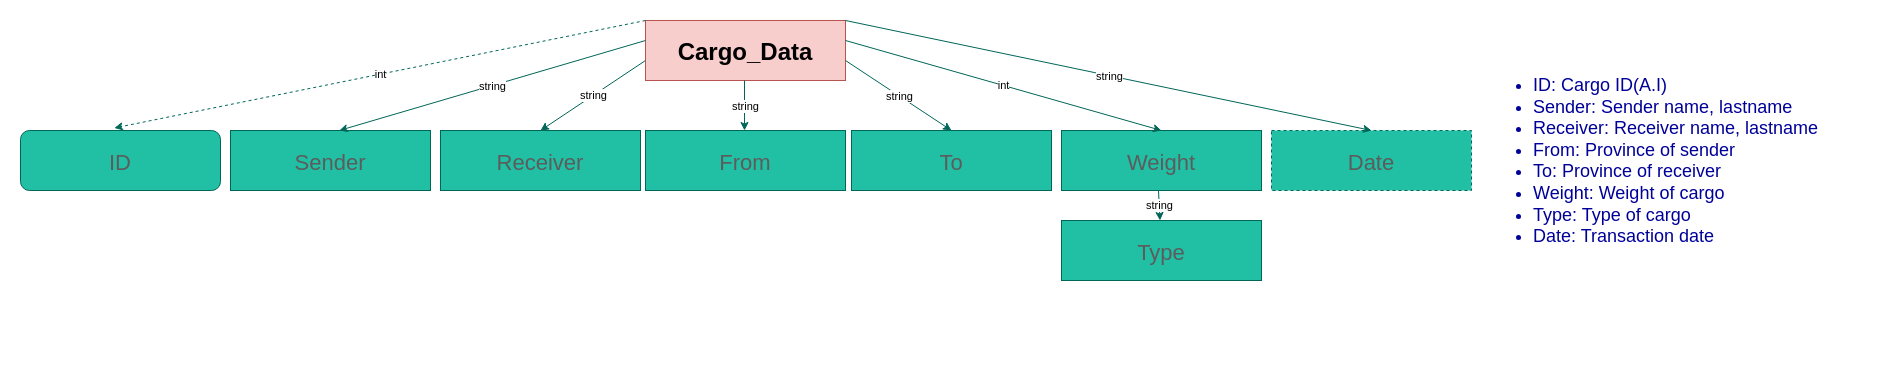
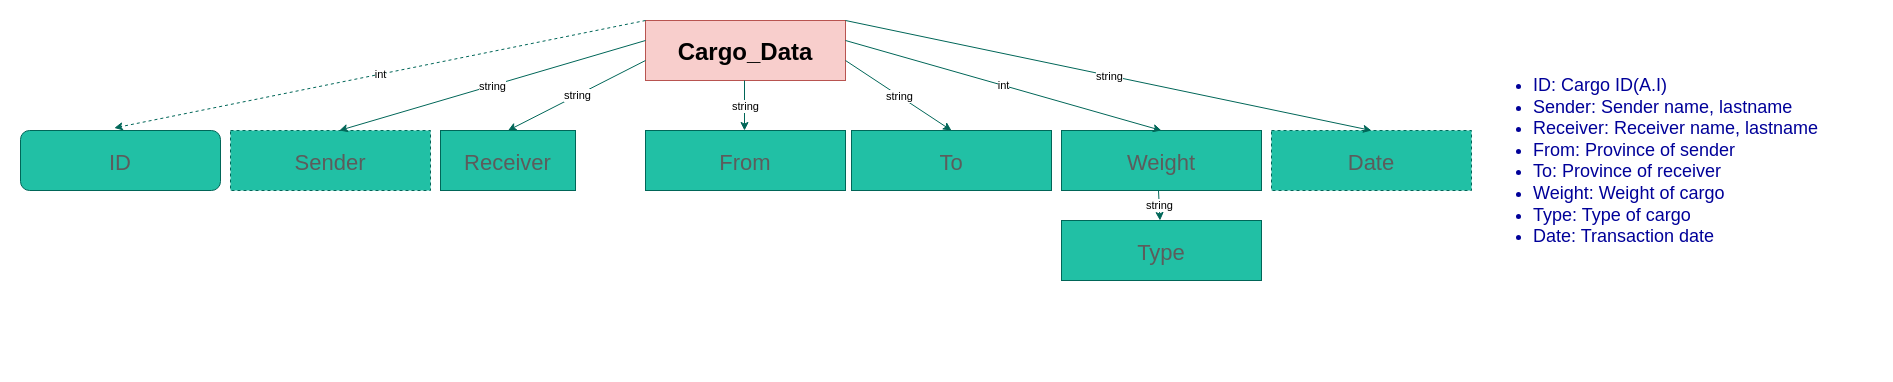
  <mxCell id="0" />
  <mxCell id="1" parent="0" />
  <mxCell id="2" value="&lt;font style=&quot;font-size: 22px&quot;&gt;ID&lt;/font&gt;" style="whiteSpace=wrap;html=1;sketch=0;strokeColor=#006658;fillColor=#21C0A5;fontFamily=Helvetica;fontSize=29;fontColor=#5C5C5C;rounded=1;" vertex="1" parent="1"><mxGeometry x="20" y="130" width="200" height="60" as="geometry" /></mxCell>
- <mxCell id="3" value="&lt;span style=&quot;font-size: 22px&quot;&gt;Sender&lt;/span&gt;" style="rounded=0;whiteSpace=wrap;html=1;sketch=0;strokeColor=#006658;fillColor=#21C0A5;fontFamily=Helvetica;fontSize=29;fontColor=#5C5C5C;" vertex="1" parent="1"><mxGeometry x="230" y="130" width="200" height="60" as="geometry" /></mxCell>
+ <mxCell id="3" value="&lt;span style=&quot;font-size: 22px&quot;&gt;Sender&lt;/span&gt;" style="rounded=0;whiteSpace=wrap;html=1;sketch=0;strokeColor=#006658;fillColor=#21C0A5;fontFamily=Helvetica;fontSize=29;fontColor=#5C5C5C;dashed=1;" vertex="1" parent="1"><mxGeometry x="230" y="130" width="200" height="60" as="geometry" /></mxCell>
  <mxCell id="4" value="&lt;span style=&quot;font-size: 22px&quot;&gt;From&lt;/span&gt;" style="rounded=0;whiteSpace=wrap;html=1;sketch=0;strokeColor=#006658;fillColor=#21C0A5;fontFamily=Helvetica;fontSize=29;fontColor=#5C5C5C;" vertex="1" parent="1"><mxGeometry x="645" y="130" width="200" height="60" as="geometry" /></mxCell>
  <mxCell id="5" value="&lt;span style=&quot;font-size: 22px&quot;&gt;To&lt;/span&gt;" style="rounded=0;whiteSpace=wrap;html=1;sketch=0;strokeColor=#006658;fillColor=#21C0A5;fontFamily=Helvetica;fontSize=29;fontColor=#5C5C5C;" vertex="1" parent="1"><mxGeometry x="851" y="130" width="200" height="60" as="geometry" /></mxCell>
  <mxCell id="6" value="&lt;span style=&quot;font-size: 22px&quot;&gt;Date&lt;/span&gt;" style="rounded=0;whiteSpace=wrap;html=1;sketch=0;strokeColor=#006658;fillColor=#21C0A5;fontFamily=Helvetica;fontSize=29;fontColor=#5C5C5C;dashed=1;" vertex="1" parent="1"><mxGeometry x="1271" y="130" width="200" height="60" as="geometry" /></mxCell>
  <mxCell id="7" value="&lt;span style=&quot;font-size: 22px&quot;&gt;Weight&lt;/span&gt;" style="rounded=0;whiteSpace=wrap;html=1;sketch=0;strokeColor=#006658;fillColor=#21C0A5;fontFamily=Helvetica;fontSize=29;fontColor=#5C5C5C;" vertex="1" parent="1"><mxGeometry x="1061" y="130" width="200" height="60" as="geometry" /></mxCell>
- <mxCell id="8" value="&lt;span style=&quot;font-size: 22px&quot;&gt;Receiver&lt;/span&gt;" style="rounded=0;whiteSpace=wrap;html=1;sketch=0;strokeColor=#006658;fillColor=#21C0A5;fontFamily=Helvetica;fontSize=29;fontColor=#5C5C5C;" vertex="1" parent="1"><mxGeometry x="440" y="130" width="200" height="60" as="geometry" /></mxCell>
+ <mxCell id="8" value="&lt;span style=&quot;font-size: 22px&quot;&gt;Receiver&lt;/span&gt;" style="rounded=0;whiteSpace=wrap;html=1;sketch=0;strokeColor=#006658;fillColor=#21C0A5;fontFamily=Helvetica;fontSize=29;fontColor=#5C5C5C;" vertex="1" parent="1"><mxGeometry x="440" y="130" width="135" height="60" as="geometry" /></mxCell>
  <mxCell id="9" value="&lt;font size=&quot;1&quot;&gt;&lt;b style=&quot;font-size: 24px&quot;&gt;Cargo_Data&lt;/b&gt;&lt;/font&gt;" style="rounded=0;whiteSpace=wrap;html=1;sketch=0;strokeColor=#b85450;fillColor=#f8cecc;fontFamily=Helvetica;fontSize=29;" vertex="1" parent="1"><mxGeometry x="645" y="20" width="200" height="60" as="geometry" /></mxCell>
  <mxCell id="10" value="" style="endArrow=classic;html=1;strokeColor=#006658;fillColor=#21C0A5;fontColor=#FFFFFF;exitX=0;exitY=0;exitDx=0;exitDy=0;entryX=0.469;entryY=-0.042;entryDx=0;entryDy=0;entryPerimeter=0;dashed=1;" edge="1" parent="1" source="9" target="2"><mxGeometry relative="1" as="geometry"><mxPoint x="111" y="90" as="sourcePoint" /><mxPoint x="111" y="90" as="targetPoint" /></mxGeometry></mxCell>
  <mxCell id="11" value="int" style="edgeLabel;resizable=0;html=1;align=center;verticalAlign=middle;" connectable="0" vertex="1" parent="10"><mxGeometry relative="1" as="geometry" /></mxCell>
  <mxCell id="12" value="" style="endArrow=classic;html=1;strokeColor=#006658;fillColor=#21C0A5;fontColor=#FFFFFF;exitX=0;exitY=0;exitDx=0;exitDy=0;entryX=0.544;entryY=0;entryDx=0;entryDy=0;entryPerimeter=0;" edge="1" parent="1" target="3"><mxGeometry relative="1" as="geometry"><mxPoint x="645" y="40" as="sourcePoint" /><mxPoint x="113.8" y="147.48" as="targetPoint" /></mxGeometry></mxCell>
  <mxCell id="13" value="string" style="edgeLabel;resizable=0;html=1;align=center;verticalAlign=middle;" connectable="0" vertex="1" parent="12"><mxGeometry relative="1" as="geometry" /></mxCell>
  <mxCell id="14" value="" style="endArrow=classic;html=1;strokeColor=#006658;fillColor=#21C0A5;fontColor=#FFFFFF;exitX=0;exitY=0;exitDx=0;exitDy=0;entryX=0.5;entryY=0;entryDx=0;entryDy=0;" edge="1" parent="1" target="8"><mxGeometry relative="1" as="geometry"><mxPoint x="645" y="60" as="sourcePoint" /><mxPoint x="338.8" y="150" as="targetPoint" /></mxGeometry></mxCell>
  <mxCell id="15" value="string" style="edgeLabel;resizable=0;html=1;align=center;verticalAlign=middle;" connectable="0" vertex="1" parent="14"><mxGeometry relative="1" as="geometry" /></mxCell>
  <mxCell id="16" value="" style="endArrow=classic;html=1;strokeColor=#006658;fillColor=#21C0A5;fontColor=#FFFFFF;exitX=0;exitY=0;exitDx=0;exitDy=0;" edge="1" parent="1"><mxGeometry relative="1" as="geometry"><mxPoint x="744" y="80" as="sourcePoint" /><mxPoint x="744" y="130" as="targetPoint" /></mxGeometry></mxCell>
  <mxCell id="17" value="string" style="edgeLabel;resizable=0;html=1;align=center;verticalAlign=middle;" connectable="0" vertex="1" parent="16"><mxGeometry relative="1" as="geometry" /></mxCell>
  <mxCell id="18" value="" style="endArrow=classic;html=1;strokeColor=#006658;fillColor=#21C0A5;fontColor=#FFFFFF;exitX=0;exitY=0;exitDx=0;exitDy=0;entryX=0.5;entryY=0;entryDx=0;entryDy=0;" edge="1" parent="1" target="6"><mxGeometry relative="1" as="geometry"><mxPoint x="845" y="20" as="sourcePoint" /><mxPoint x="313.8" y="127.48" as="targetPoint" /></mxGeometry></mxCell>
  <mxCell id="19" value="string" style="edgeLabel;resizable=0;html=1;align=center;verticalAlign=middle;" connectable="0" vertex="1" parent="18"><mxGeometry relative="1" as="geometry" /></mxCell>
  <mxCell id="20" value="" style="endArrow=classic;html=1;strokeColor=#006658;fillColor=#21C0A5;fontColor=#FFFFFF;exitX=0;exitY=0;exitDx=0;exitDy=0;entryX=0.5;entryY=0;entryDx=0;entryDy=0;" edge="1" parent="1" target="7"><mxGeometry relative="1" as="geometry"><mxPoint x="845" y="40" as="sourcePoint" /><mxPoint x="1371" y="150" as="targetPoint" /></mxGeometry></mxCell>
  <mxCell id="21" value="int" style="edgeLabel;resizable=0;html=1;align=center;verticalAlign=middle;" connectable="0" vertex="1" parent="20"><mxGeometry relative="1" as="geometry" /></mxCell>
  <mxCell id="22" value="" style="endArrow=classic;html=1;strokeColor=#006658;fillColor=#21C0A5;fontColor=#FFFFFF;exitX=0;exitY=0;exitDx=0;exitDy=0;entryX=0.5;entryY=0;entryDx=0;entryDy=0;" edge="1" parent="1" target="5"><mxGeometry relative="1" as="geometry"><mxPoint x="845" y="60" as="sourcePoint" /><mxPoint x="740" y="130" as="targetPoint" /></mxGeometry></mxCell>
  <mxCell id="23" value="string" style="edgeLabel;resizable=0;html=1;align=center;verticalAlign=middle;" connectable="0" vertex="1" parent="22"><mxGeometry relative="1" as="geometry" /></mxCell>
  <mxCell id="24" value="&lt;span style=&quot;font-size: 22px&quot;&gt;Type&lt;/span&gt;" style="rounded=0;whiteSpace=wrap;html=1;sketch=0;strokeColor=#006658;fillColor=#21C0A5;fontFamily=Helvetica;fontSize=29;fontColor=#5C5C5C;" vertex="1" parent="1"><mxGeometry x="1061" y="220" width="200" height="60" as="geometry" /></mxCell>
  <mxCell id="25" value="" style="endArrow=classic;html=1;strokeColor=#006658;fillColor=#21C0A5;fontColor=#FFFFFF;exitX=0;exitY=0;exitDx=0;exitDy=0;" edge="1" parent="1" target="24"><mxGeometry relative="1" as="geometry"><mxPoint x="1158" y="190" as="sourcePoint" /><mxPoint x="1684" y="300" as="targetPoint" /></mxGeometry></mxCell>
  <mxCell id="26" value="string" style="edgeLabel;resizable=0;html=1;align=center;verticalAlign=middle;" connectable="0" vertex="1" parent="25"><mxGeometry relative="1" as="geometry" /></mxCell>
  <mxCell id="27" value="&lt;ul style=&quot;font-size: 18px&quot;&gt;&lt;li&gt;ID: Cargo ID(A.I)&lt;/li&gt;&lt;li&gt;Sender: Sender name, lastname&lt;/li&gt;&lt;li&gt;Receiver: Receiver name, lastname&lt;/li&gt;&lt;li&gt;From: Province of sender&lt;/li&gt;&lt;li&gt;To: Province of receiver&lt;/li&gt;&lt;li&gt;Weight: Weight of cargo&lt;/li&gt;&lt;li&gt;Type: Type of cargo&lt;/li&gt;&lt;li&gt;Date: Transaction date&lt;/li&gt;&lt;/ul&gt;" style="text;strokeColor=none;fillColor=none;html=1;whiteSpace=wrap;verticalAlign=top;overflow=hidden;rounded=0;sketch=0;fontColor=#000099;fontSize=28;align=left;" vertex="1" parent="1"><mxGeometry x="1491" y="50" width="380" height="310" as="geometry" /></mxCell>
